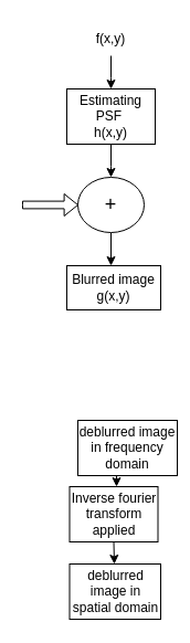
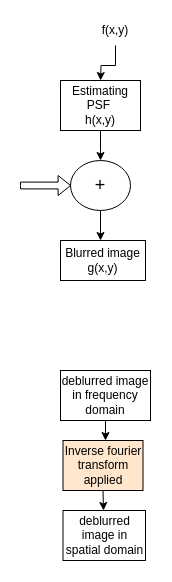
  <mxCell id="0" />
  <mxCell id="1" parent="0" />
  <mxCell id="2" value="" style="edgeStyle=orthogonalEdgeStyle;rounded=0;orthogonalLoop=1;jettySize=auto;html=1;" edge="1" parent="1" source="3"><mxGeometry relative="1" as="geometry"><mxPoint x="100" y="80" as="targetPoint" /></mxGeometry></mxCell>
- <mxCell id="3" value="f(x,y)" style="text;strokeColor=none;align=center;fillColor=none;html=1;verticalAlign=middle;whiteSpace=wrap;rounded=0;" vertex="1" parent="1"><mxGeometry x="70" y="20" width="60" height="30" as="geometry" /></mxCell>
+ <mxCell id="3" value="f(x,y)" style="text;strokeColor=none;align=center;fillColor=none;html=1;verticalAlign=middle;whiteSpace=wrap;rounded=0;" vertex="1" parent="1"><mxGeometry x="85" y="15" width="60" height="30" as="geometry" /></mxCell>
  <mxCell id="4" value="" style="edgeStyle=orthogonalEdgeStyle;rounded=0;orthogonalLoop=1;jettySize=auto;html=1;" edge="1" parent="1" source="5"><mxGeometry relative="1" as="geometry"><mxPoint x="100" y="160" as="targetPoint" /><Array as="points"><mxPoint x="100" y="150" /><mxPoint x="100" y="150" /></Array></mxGeometry></mxCell>
  <mxCell id="5" value="Estimating PSF&amp;nbsp;&lt;div&gt;h(x,y)&lt;/div&gt;" style="whiteSpace=wrap;html=1;" vertex="1" parent="1"><mxGeometry x="60" y="80" width="80" height="50" as="geometry" /></mxCell>
  <mxCell id="6" style="edgeStyle=orthogonalEdgeStyle;rounded=0;orthogonalLoop=1;jettySize=auto;html=1;exitX=0.5;exitY=1;exitDx=0;exitDy=0;" edge="1" parent="1" source="7"><mxGeometry relative="1" as="geometry"><mxPoint x="100" y="240" as="targetPoint" /><Array as="points"><mxPoint x="100" y="240" /><mxPoint x="101" y="240" /></Array></mxGeometry></mxCell>
  <mxCell id="7" value="&lt;font style=&quot;font-size: 18px;&quot;&gt;+&lt;/font&gt;" style="ellipse;whiteSpace=wrap;html=1;" vertex="1" parent="1"><mxGeometry x="70" y="160" width="60" height="50" as="geometry" /></mxCell>
  <mxCell id="8" value="" style="html=1;shadow=0;dashed=0;align=center;verticalAlign=middle;shape=mxgraph.arrows2.arrow;dy=0.66;dx=12.4;notch=0;" vertex="1" parent="1"><mxGeometry x="20" y="175" width="50" height="20" as="geometry" /></mxCell>
  <mxCell id="9" value="Blurred image&lt;div&gt;g(x,y)&lt;/div&gt;" style="whiteSpace=wrap;html=1;" vertex="1" parent="1"><mxGeometry x="60" y="240" width="85" height="40" as="geometry" /></mxCell>
  <mxCell id="10" style="edgeStyle=orthogonalEdgeStyle;rounded=0;orthogonalLoop=1;jettySize=auto;html=1;exitX=0.5;exitY=1;exitDx=0;exitDy=0;" edge="1" parent="1" source="11"><mxGeometry relative="1" as="geometry"><mxPoint x="105" y="440" as="targetPoint" /></mxGeometry></mxCell>
- <mxCell id="11" value="deblurred image in frequency domain" style="rounded=0;whiteSpace=wrap;html=1;" vertex="1" parent="1"><mxGeometry x="70" y="380" width="90" height="50" as="geometry" /></mxCell>
+ <mxCell id="11" value="deblurred image in frequency domain" style="rounded=0;whiteSpace=wrap;html=1;" vertex="1" parent="1"><mxGeometry x="60" y="370" width="90" height="50" as="geometry" /></mxCell>
  <mxCell id="12" style="edgeStyle=orthogonalEdgeStyle;rounded=0;orthogonalLoop=1;jettySize=auto;html=1;exitX=0.5;exitY=1;exitDx=0;exitDy=0;" edge="1" parent="1" source="13"><mxGeometry relative="1" as="geometry"><mxPoint x="103" y="510" as="targetPoint" /></mxGeometry></mxCell>
- <mxCell id="13" value="Inverse fourier transform applied" style="rounded=0;whiteSpace=wrap;html=1;" vertex="1" parent="1"><mxGeometry x="62.5" y="440" width="80" height="50" as="geometry" /></mxCell>
+ <mxCell id="13" value="Inverse fourier transform applied" style="rounded=0;whiteSpace=wrap;html=1;fillColor=#ffe6cc;" vertex="1" parent="1"><mxGeometry x="62.5" y="440" width="80" height="50" as="geometry" /></mxCell>
  <mxCell id="14" value="deblurred image in spatial domain" style="rounded=0;whiteSpace=wrap;html=1;" vertex="1" parent="1"><mxGeometry x="62.5" y="510" width="82.5" height="50" as="geometry" /></mxCell>
